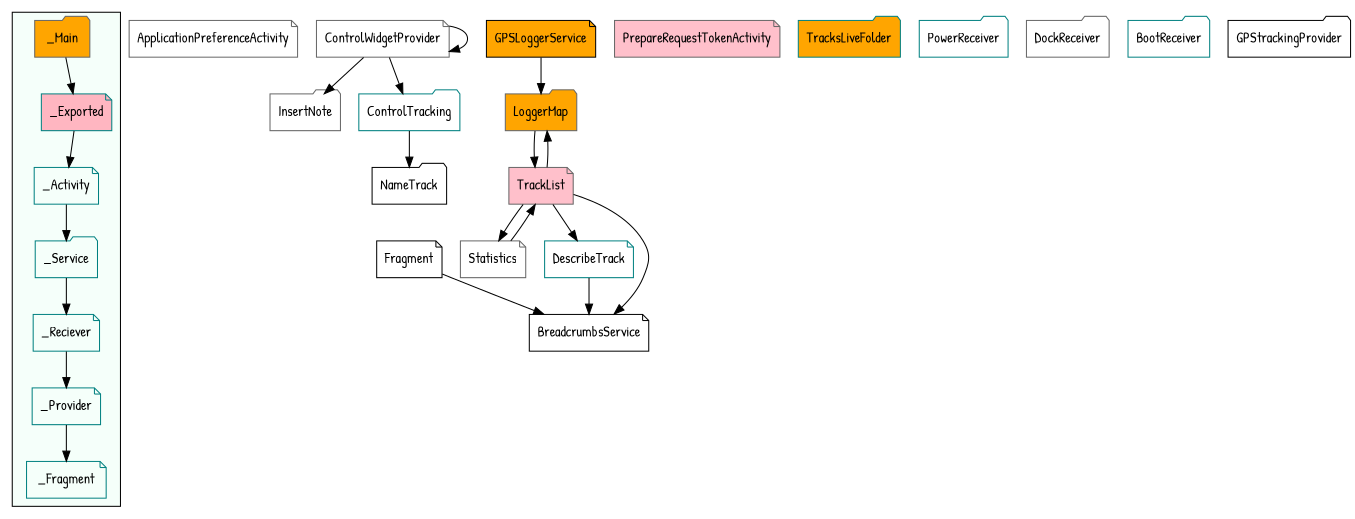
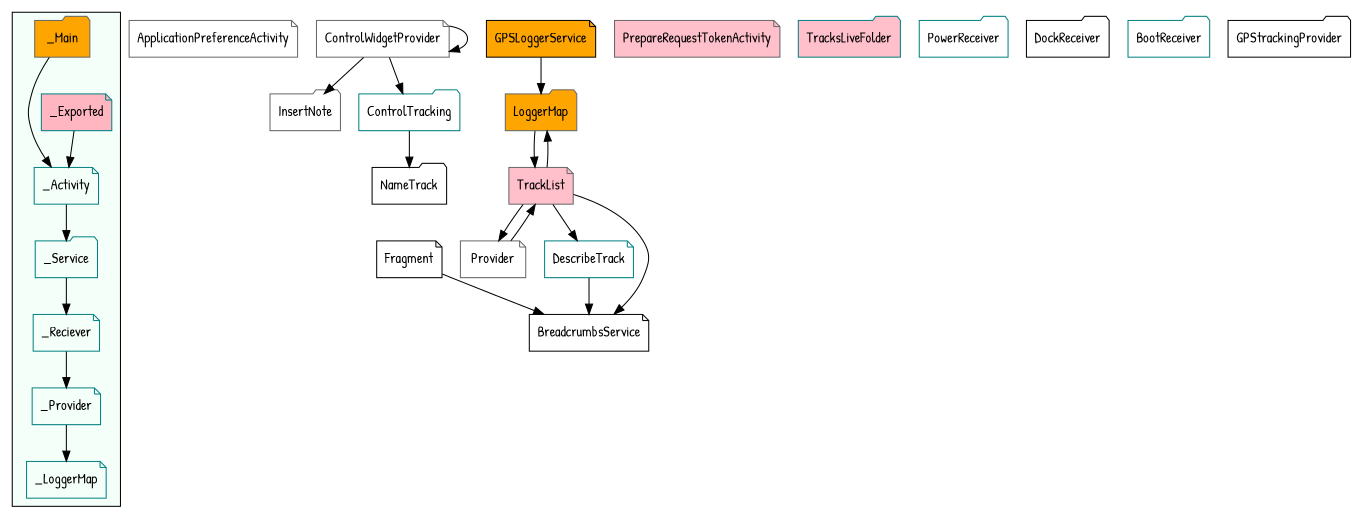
  digraph {
    fontname="Patrick Hand"
    node [color=teal fontname="Patrick Hand" shape=note]
    edge [fontname="Patrick Hand"]
    _Activity
    _Service [shape=folder]
    _Reciever
    _Provider
-   _Fragment
+   _Fragment [label=_LoggerMap]
    _Main [color=gray40 fillcolor=orange shape=folder style=filled]
    _Exported [fillcolor=lightpink style=filled]
    ApplicationPreferenceActivity [color=gray40]
    NameTrack [color=black shape=folder]
    LoggerMap [color=gray40 fillcolor=orange shape=folder style=filled]
    TrackList [color=gray40 fillcolor=pink style=filled]
-   Statistics [color=gray40]
+   Statistics [color=gray40 label=Provider]
    DescribeTrack
    BreadcrumbsService [color=black]
    InsertNote [color=gray40 shape=folder]
    n16 [color=black label=Fragment]
    PrepareRequestTokenActivity [color=gray40 fillcolor=pink style=filled]
    ControlTracking [shape=folder]
-   TracksLiveFolder [fillcolor=orange shape=folder style=filled]
+   TracksLiveFolder [fillcolor=pink shape=folder style=filled]
    GPSLoggerService [color=black fillcolor=orange style=filled]
    PowerReceiver [shape=folder]
    ControlWidgetProvider [color=gray40]
-   DockReceiver [color=gray40 shape=folder]
+   DockReceiver [color=black shape=folder]
    BootReceiver [shape=folder]
    GPStrackingProvider [color=black shape=folder]
    subgraph cluster_1 {
      bgcolor=mintcream
      _Activity
      _Service
      _Reciever
      _Provider
      _Fragment
      _Main
      _Exported
    }
    _Activity -> _Service
    _Service -> _Reciever
    _Reciever -> _Provider
    _Provider -> _Fragment
-   _Main -> _Exported
+   _Main -> _Activity
    _Exported -> _Activity
    LoggerMap -> TrackList
    TrackList -> LoggerMap
    TrackList -> Statistics
    TrackList -> DescribeTrack
    TrackList -> BreadcrumbsService
    Statistics -> TrackList
    DescribeTrack -> BreadcrumbsService
    n16 -> BreadcrumbsService
    ControlTracking -> NameTrack
    GPSLoggerService -> LoggerMap
    ControlWidgetProvider -> InsertNote
    ControlWidgetProvider -> ControlTracking
    ControlWidgetProvider -> ControlWidgetProvider
  }
